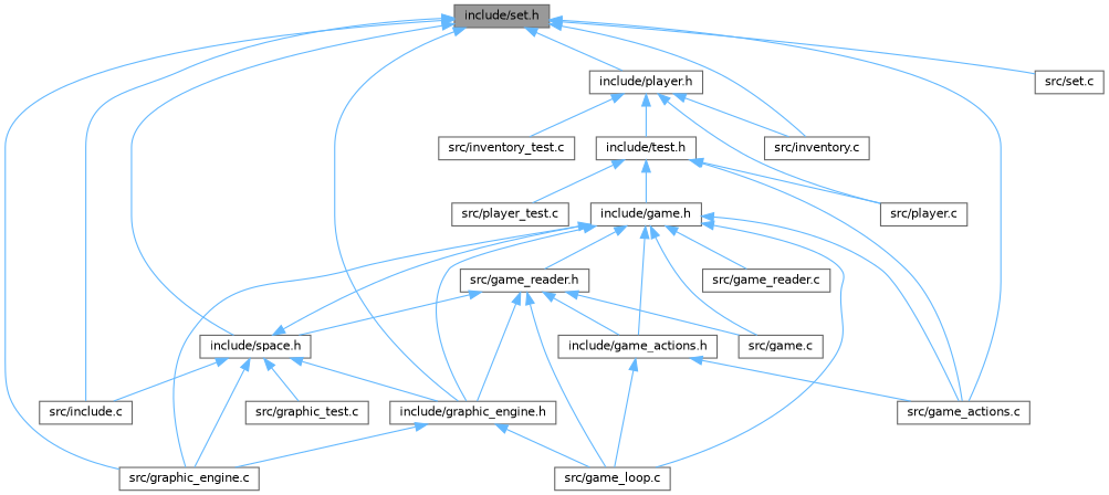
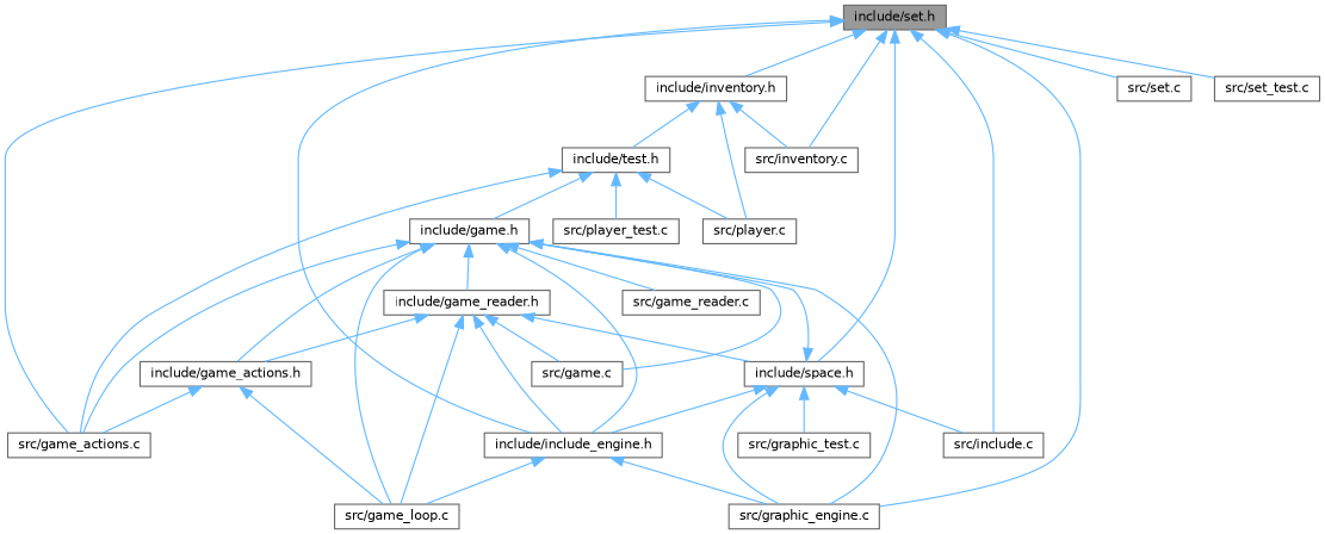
  digraph {
    node [color=grey40 fillcolor=white fontname=Helvetica fontsize=10 shape=box style=filled]
    edge [color=steelblue1 dir=back fontname=Helvetica fontsize=10 labelfontname=Helvetica labelfontsize=10 style=solid]
    n1 [color=gray40 fillcolor=grey60 fontcolor=black height=0.2 label="include/set.h" width=0.4]
-   n2 [height=0.2 label="include/graphic_engine.h" width=0.4]
+   n2 [height=0.2 label="include/include_engine.h" width=0.4]
    n3 [height=0.2 label="src/graphic_engine.c" width=0.4]
-   n4 [height=0.2 label="include/player.h" width=0.4]
+   n4 [height=0.2 label="include/inventory.h" width=0.4]
    n5 [height=0.2 label="src/game_actions.c" width=0.4]
    n6 [height=0.2 label="src/inventory.c" width=0.4]
    n7 [height=0.2 label="include/space.h" width=0.4]
    n8 [height=0.2 label="src/include.c" width=0.4]
    n9 [height=0.2 label="src/set.c" width=0.4]
+   n10 [height=0.2 label="src/set_test.c" width=0.4]
    n11 [height=0.2 label="src/game_loop.c" width=0.4]
    n12 [height=0.2 label="include/test.h" width=0.4]
    n13 [height=0.2 label="src/player.c" width=0.4]
-   n14 [height=0.2 label="src/inventory_test.c" width=0.4]
    n15 [height=0.2 label="include/game.h" width=0.4]
    n16 [height=0.2 label="src/graphic_test.c" width=0.4]
    n17 [height=0.2 label="src/player_test.c" width=0.4]
    n18 [height=0.2 label="include/game_actions.h" width=0.4]
-   n19 [height=0.2 label="src/game_reader.h" width=0.4]
+   n19 [height=0.2 label="include/game_reader.h" width=0.4]
    n20 [height=0.2 label="src/game.c" width=0.4]
    n21 [height=0.2 label="src/game_reader.c" width=0.4]
    n1 -> n2
    n1 -> n3
    n1 -> n4
    n1 -> n5
    n1 -> n6
    n1 -> n7
    n1 -> n8
    n1 -> n9
+   n1 -> n10
    n2 -> n3
    n2 -> n11
    n4 -> n6
    n4 -> n12
    n4 -> n13
-   n4 -> n14
    n7 -> n2
    n7 -> n3
    n7 -> n8
    n7 -> n15
    n7 -> n16
    n12 -> n5
    n12 -> n13
    n12 -> n15
    n12 -> n17
    n15 -> n2
    n15 -> n3
    n15 -> n5
    n15 -> n11
    n15 -> n18
    n15 -> n19
    n15 -> n20
    n15 -> n21
    n18 -> n5
    n18 -> n11
    n19 -> n2
    n19 -> n7
    n19 -> n11
    n19 -> n18
    n19 -> n20
  }
